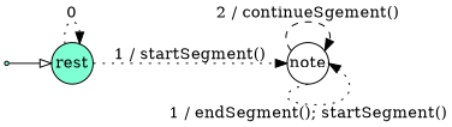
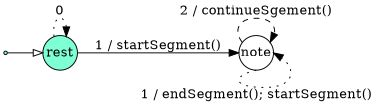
  digraph {
    rankdir=LR
    node [fillcolor=aquamarine shape=circle style=filled fixedsize=true]
    edge [arrowhead=normal style=solid]
    qi [shape=point fixedsize=""]
    rest
    note [fillcolor=white]
    qi -> rest [arrowhead=onormal]
    rest -> rest [label=0 style=dotted]
-   rest -> note [label="1 / startSegment()" style=dotted]
+   rest -> note [label="1 / startSegment()"]
    note -> note [label="2 / continueSgement()" style=dashed]
    note -> note [headport=e label="1 / endSegment(); startSegment()" style=dotted tailport=s]
  }
